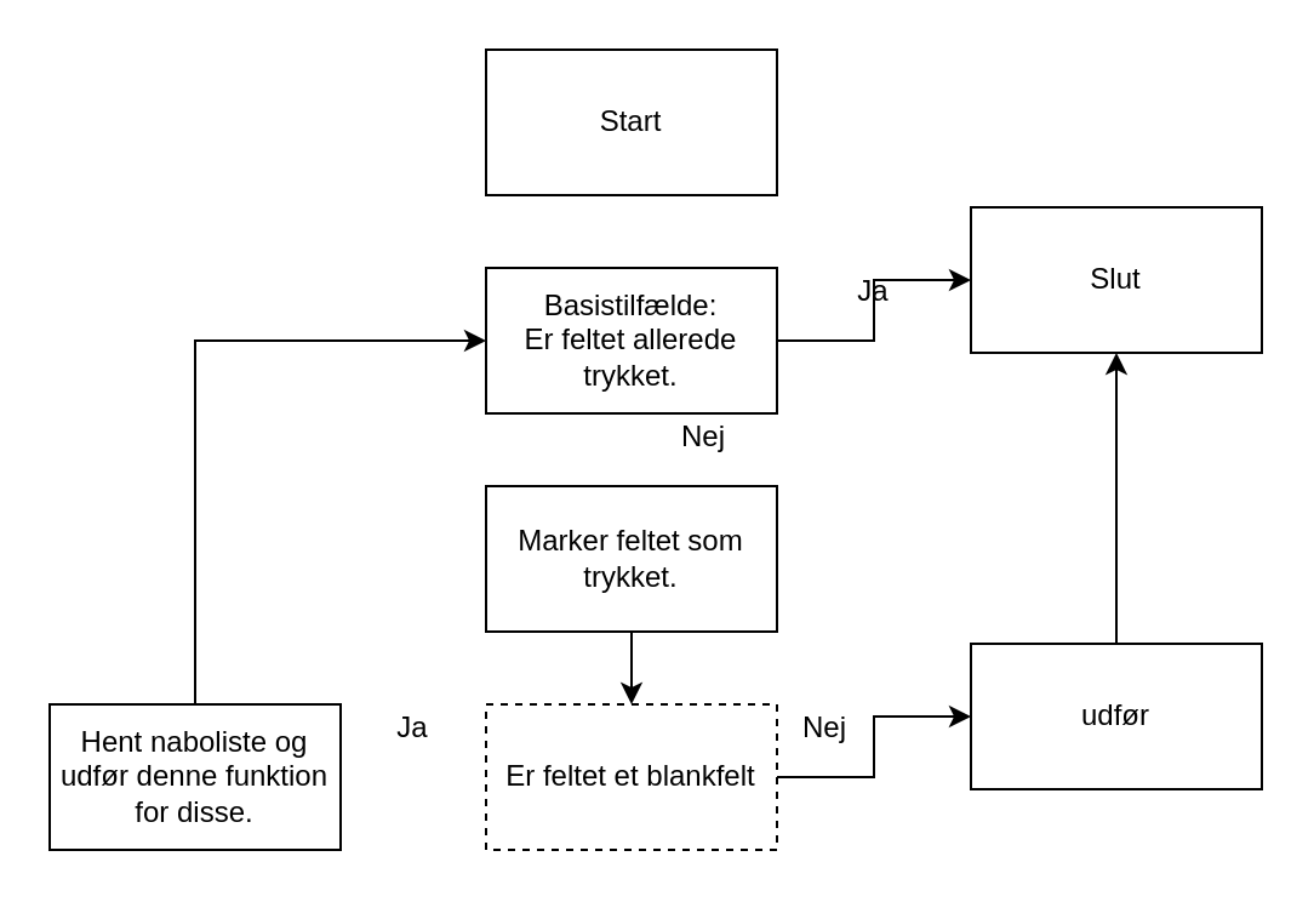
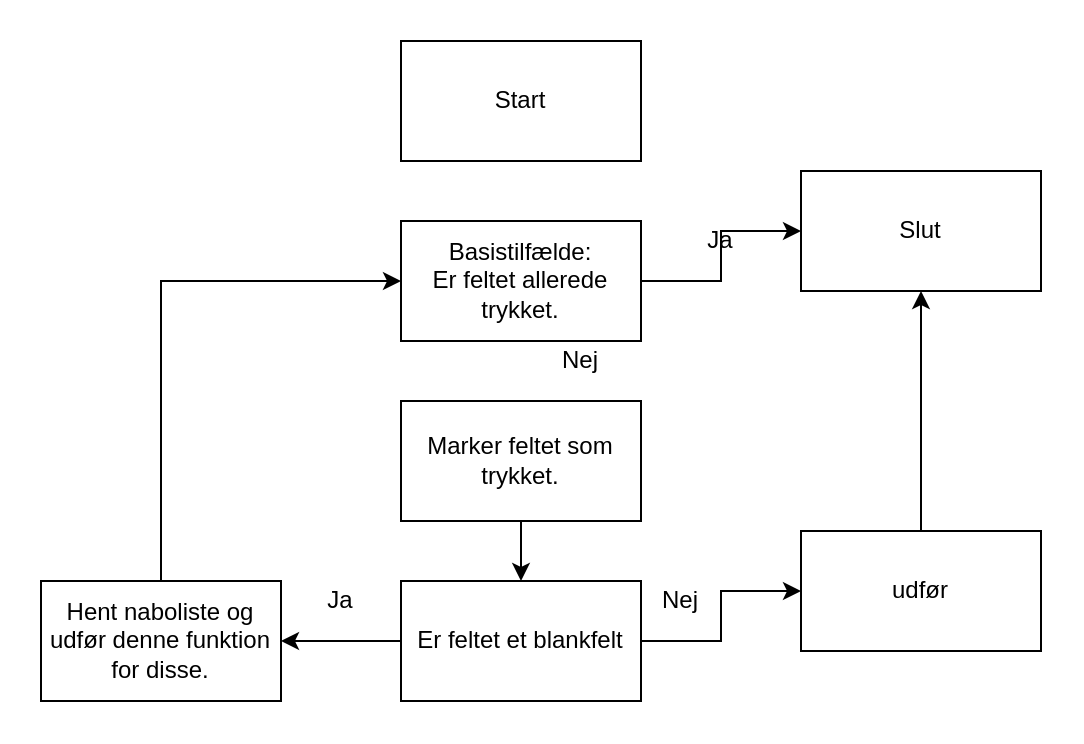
  <mxCell id="0" />
  <mxCell id="1" parent="0" />
  <mxCell id="2" style="edgeStyle=orthogonalEdgeStyle;rounded=0;orthogonalLoop=1;jettySize=auto;html=1;exitX=1;exitY=0.5;exitDx=0;exitDy=0;entryX=0;entryY=0.5;entryDx=0;entryDy=0;" edge="1" parent="1" source="3" target="13"><mxGeometry relative="1" as="geometry" /></mxCell>
  <mxCell id="3" value="&lt;div&gt;Basistilfælde:&lt;/div&gt;&lt;div&gt;Er feltet allerede trykket.&lt;br&gt;&lt;/div&gt;" style="rounded=0;whiteSpace=wrap;html=1;" vertex="1" parent="1"><mxGeometry x="200" y="110" width="120" height="60" as="geometry" /></mxCell>
+ <mxCell id="4" style="edgeStyle=orthogonalEdgeStyle;rounded=0;orthogonalLoop=1;jettySize=auto;html=1;exitX=0;exitY=0.5;exitDx=0;exitDy=0;entryX=1;entryY=0.5;entryDx=0;entryDy=0;" edge="1" parent="1" source="6" target="8"><mxGeometry relative="1" as="geometry" /></mxCell>
  <mxCell id="5" style="edgeStyle=orthogonalEdgeStyle;rounded=0;orthogonalLoop=1;jettySize=auto;html=1;exitX=1;exitY=0.5;exitDx=0;exitDy=0;entryX=0;entryY=0.5;entryDx=0;entryDy=0;" edge="1" parent="1" source="6" target="10"><mxGeometry relative="1" as="geometry" /></mxCell>
- <mxCell id="6" value="Er feltet et blankfelt" style="rounded=0;whiteSpace=wrap;html=1;dashed=1;" vertex="1" parent="1"><mxGeometry x="200" y="290" width="120" height="60" as="geometry" /></mxCell>
+ <mxCell id="6" value="Er feltet et blankfelt" style="rounded=0;whiteSpace=wrap;html=1;" vertex="1" parent="1"><mxGeometry x="200" y="290" width="120" height="60" as="geometry" /></mxCell>
  <mxCell id="7" style="edgeStyle=orthogonalEdgeStyle;rounded=0;orthogonalLoop=1;jettySize=auto;html=1;exitX=0.5;exitY=0;exitDx=0;exitDy=0;entryX=0;entryY=0.5;entryDx=0;entryDy=0;" edge="1" parent="1" source="8" target="3"><mxGeometry relative="1" as="geometry" /></mxCell>
  <mxCell id="8" value="Hent naboliste og udfør denne funktion for disse." style="rounded=0;whiteSpace=wrap;html=1;" vertex="1" parent="1"><mxGeometry x="20" y="290" width="120" height="60" as="geometry" /></mxCell>
  <mxCell id="9" style="edgeStyle=orthogonalEdgeStyle;rounded=0;orthogonalLoop=1;jettySize=auto;html=1;exitX=0.5;exitY=0;exitDx=0;exitDy=0;" edge="1" parent="1" source="10" target="13"><mxGeometry relative="1" as="geometry" /></mxCell>
  <mxCell id="10" value="udfør " style="rounded=0;whiteSpace=wrap;html=1;" vertex="1" parent="1"><mxGeometry x="400" y="265" width="120" height="60" as="geometry" /></mxCell>
  <mxCell id="11" style="edgeStyle=orthogonalEdgeStyle;rounded=0;orthogonalLoop=1;jettySize=auto;html=1;exitX=0.5;exitY=1;exitDx=0;exitDy=0;entryX=0.5;entryY=0;entryDx=0;entryDy=0;" edge="1" parent="1" source="12" target="6"><mxGeometry relative="1" as="geometry" /></mxCell>
  <mxCell id="12" value="Marker feltet som trykket." style="rounded=0;whiteSpace=wrap;html=1;" vertex="1" parent="1"><mxGeometry x="200" y="200" width="120" height="60" as="geometry" /></mxCell>
  <mxCell id="13" value="Slut" style="rounded=0;whiteSpace=wrap;html=1;" vertex="1" parent="1"><mxGeometry x="400" y="85" width="120" height="60" as="geometry" /></mxCell>
  <mxCell id="14" value="Ja" style="text;html=1;strokeColor=none;fillColor=none;align=center;verticalAlign=middle;whiteSpace=wrap;rounded=0;" vertex="1" parent="1"><mxGeometry x="340" y="110" width="40" height="20" as="geometry" /></mxCell>
  <mxCell id="15" value="Nej" style="text;html=1;strokeColor=none;fillColor=none;align=center;verticalAlign=middle;whiteSpace=wrap;rounded=0;" vertex="1" parent="1"><mxGeometry x="270" y="170" width="40" height="20" as="geometry" /></mxCell>
  <mxCell id="16" value="Ja" style="text;html=1;strokeColor=none;fillColor=none;align=center;verticalAlign=middle;whiteSpace=wrap;rounded=0;" vertex="1" parent="1"><mxGeometry x="150" y="290" width="40" height="20" as="geometry" /></mxCell>
  <mxCell id="17" value="Nej" style="text;html=1;strokeColor=none;fillColor=none;align=center;verticalAlign=middle;whiteSpace=wrap;rounded=0;" vertex="1" parent="1"><mxGeometry x="320" y="290" width="40" height="20" as="geometry" /></mxCell>
  <mxCell id="18" value="Start" style="rounded=0;whiteSpace=wrap;html=1;" vertex="1" parent="1"><mxGeometry x="200" y="20" width="120" height="60" as="geometry" /></mxCell>
